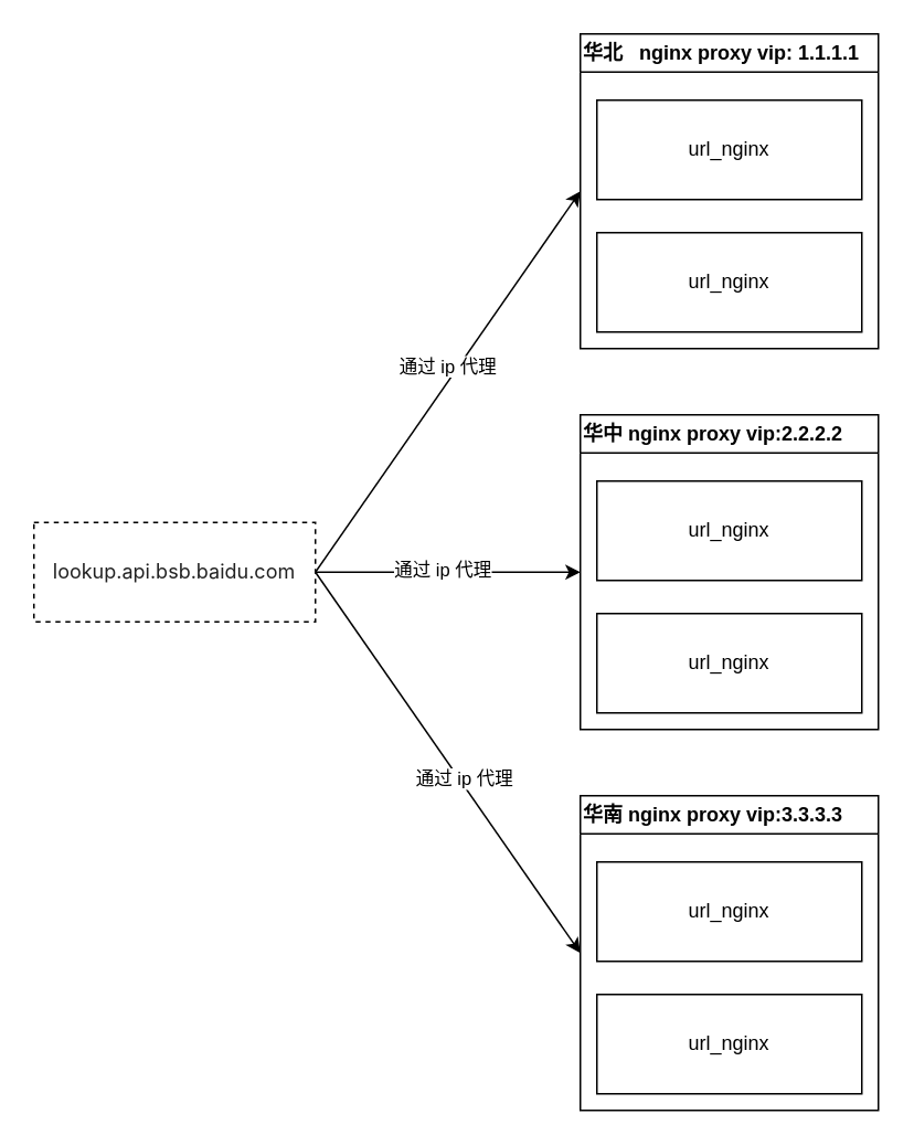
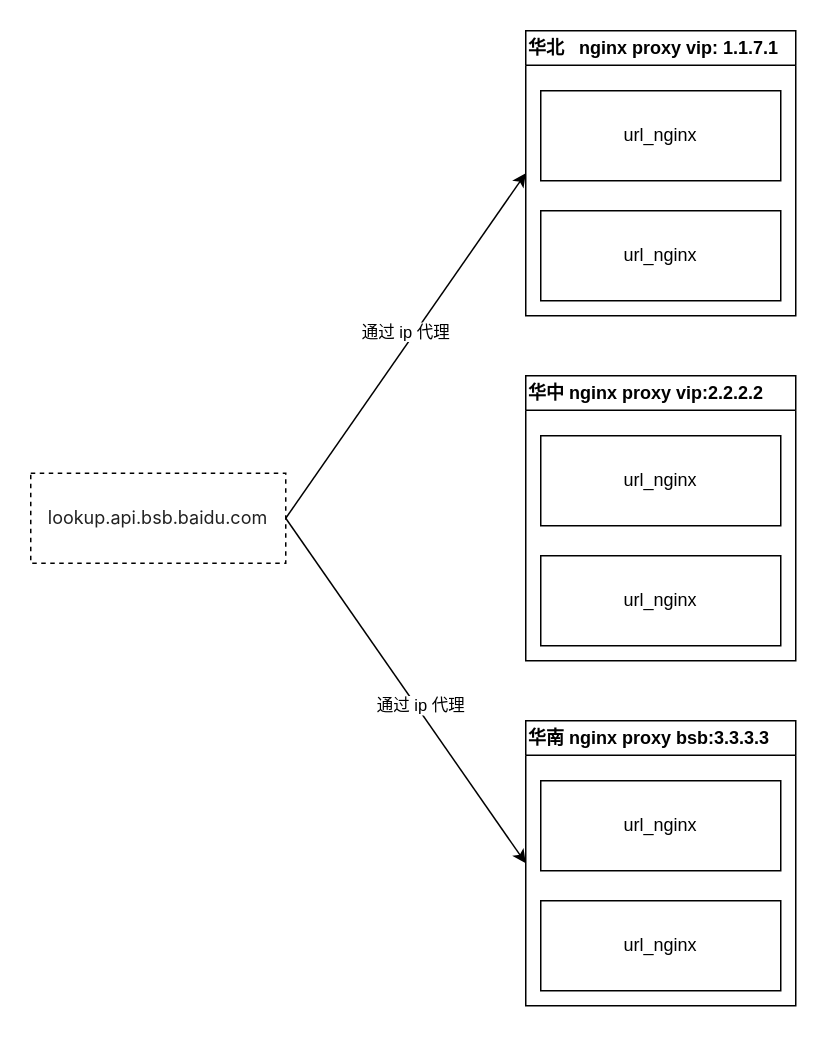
  <mxCell id="0" />
  <mxCell id="1" parent="0" />
  <mxCell id="2" value="&lt;span style=&quot;color: rgb(33, 33, 33); font-family: Inter, system-ui, -apple-system, &amp;quot;system-ui&amp;quot;, &amp;quot;Segoe UI&amp;quot;, Roboto, Oxygen, Ubuntu, Cantarell, &amp;quot;Fira Sans&amp;quot;, &amp;quot;Droid Sans&amp;quot;, Helvetica, Arial, sans-serif; text-align: left; white-space-collapse: preserve; background-color: rgb(255, 255, 255);&quot;&gt;lookup.api.bsb.baidu.com&lt;/span&gt;" style="rounded=0;whiteSpace=wrap;html=1;dashed=1;" vertex="1" parent="1"><mxGeometry x="20" y="315" width="170" height="60" as="geometry" /></mxCell>
  <mxCell id="3" value="华中 nginx proxy vip:2.2.2.2" style="swimlane;whiteSpace=wrap;html=1;align=left;" vertex="1" parent="1"><mxGeometry x="350" y="250" width="180" height="190" as="geometry" /></mxCell>
  <mxCell id="4" value="url_nginx" style="rounded=0;whiteSpace=wrap;html=1;" vertex="1" parent="3"><mxGeometry x="10" y="40" width="160" height="60" as="geometry" /></mxCell>
  <mxCell id="5" value="url_nginx" style="rounded=0;whiteSpace=wrap;html=1;" vertex="1" parent="3"><mxGeometry x="10" y="120" width="160" height="60" as="geometry" /></mxCell>
- <mxCell id="6" value="华南 nginx proxy vip:3.3.3.3" style="swimlane;whiteSpace=wrap;html=1;align=left;horizontal=1;" vertex="1" parent="1"><mxGeometry x="350" y="480" width="180" height="190" as="geometry" /></mxCell>
+ <mxCell id="6" value="华南 nginx proxy bsb:3.3.3.3" style="swimlane;whiteSpace=wrap;html=1;align=left;horizontal=1;" vertex="1" parent="1"><mxGeometry x="350" y="480" width="180" height="190" as="geometry" /></mxCell>
  <mxCell id="7" value="url_nginx" style="rounded=0;whiteSpace=wrap;html=1;" vertex="1" parent="6"><mxGeometry x="10" y="40" width="160" height="60" as="geometry" /></mxCell>
  <mxCell id="8" value="url_nginx" style="rounded=0;whiteSpace=wrap;html=1;" vertex="1" parent="6"><mxGeometry x="10" y="120" width="160" height="60" as="geometry" /></mxCell>
- <mxCell id="9" value="华北&amp;nbsp; &amp;nbsp;nginx proxy vip: 1.1.1.1" style="swimlane;whiteSpace=wrap;html=1;align=left;" vertex="1" parent="1"><mxGeometry x="350" y="20" width="180" height="190" as="geometry"><mxRectangle x="640" y="90" width="130" height="30" as="alternateBounds" /></mxGeometry></mxCell>
+ <mxCell id="9" value="华北&amp;nbsp; &amp;nbsp;nginx proxy vip: 1.1.7.1" style="swimlane;whiteSpace=wrap;html=1;align=left;" vertex="1" parent="1"><mxGeometry x="350" y="20" width="180" height="190" as="geometry"><mxRectangle x="640" y="90" width="130" height="30" as="alternateBounds" /></mxGeometry></mxCell>
  <mxCell id="10" value="url_nginx" style="rounded=0;whiteSpace=wrap;html=1;" vertex="1" parent="9"><mxGeometry x="10" y="40" width="160" height="60" as="geometry" /></mxCell>
  <mxCell id="11" value="url_nginx" style="rounded=0;whiteSpace=wrap;html=1;" vertex="1" parent="9"><mxGeometry x="10" y="120" width="160" height="60" as="geometry" /></mxCell>
  <mxCell id="12" value="" style="endArrow=classic;html=1;rounded=0;exitX=1;exitY=0.5;exitDx=0;exitDy=0;entryX=0;entryY=0.5;entryDx=0;entryDy=0;" edge="1" parent="1" source="2" target="9"><mxGeometry width="50" height="50" relative="1" as="geometry"><mxPoint x="200" y="420" as="sourcePoint" /><mxPoint x="250" y="370" as="targetPoint" /></mxGeometry></mxCell>
  <mxCell id="13" value="通过 ip 代理" style="edgeLabel;html=1;align=center;verticalAlign=middle;resizable=0;points=[];" vertex="1" connectable="0" parent="12"><mxGeometry x="-0.06" y="1" relative="1" as="geometry"><mxPoint x="5" y="-16" as="offset" /></mxGeometry></mxCell>
- <mxCell id="14" value="" style="endArrow=classic;html=1;rounded=0;entryX=0;entryY=0.5;entryDx=0;entryDy=0;exitX=1;exitY=0.5;exitDx=0;exitDy=0;" edge="1" parent="1" source="2" target="3"><mxGeometry width="50" height="50" relative="1" as="geometry"><mxPoint x="220" y="290" as="sourcePoint" /><mxPoint x="360" y="125" as="targetPoint" /></mxGeometry></mxCell>
- <mxCell id="15" value="通过 ip 代理" style="edgeLabel;html=1;align=center;verticalAlign=middle;resizable=0;points=[];" vertex="1" connectable="0" parent="14"><mxGeometry x="-0.05" y="2" relative="1" as="geometry"><mxPoint as="offset" /></mxGeometry></mxCell>
  <mxCell id="16" value="" style="endArrow=classic;html=1;rounded=0;entryX=0;entryY=0.5;entryDx=0;entryDy=0;exitX=1;exitY=0.5;exitDx=0;exitDy=0;" edge="1" parent="1" source="2" target="6"><mxGeometry width="50" height="50" relative="1" as="geometry"><mxPoint x="200" y="310" as="sourcePoint" /><mxPoint x="370" y="135" as="targetPoint" /></mxGeometry></mxCell>
  <mxCell id="17" value="通过 ip 代理" style="edgeLabel;html=1;align=center;verticalAlign=middle;resizable=0;points=[];" vertex="1" connectable="0" parent="16"><mxGeometry x="0.089" y="2" relative="1" as="geometry"><mxPoint as="offset" /></mxGeometry></mxCell>
